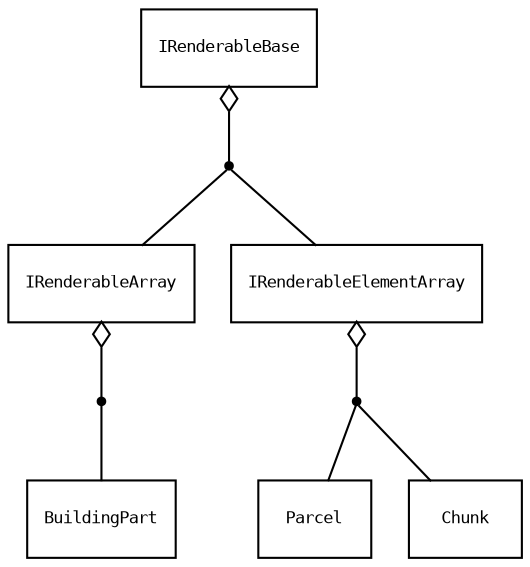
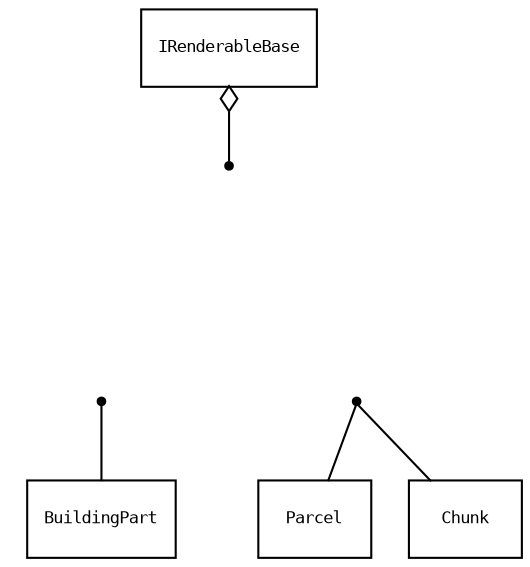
  digraph {
    concentrate=true
    fontname=Consolas
    fontsize=8
    node [fontname=Consolas fontsize=8 shape=record]
    edge [arrowtail=odiamond dir=none fontname=Consolas fontsize=8]
    BuildingPart
    Parcel
    Chunk
    a [shape=point]
-   IRenderableArray
-   IRenderableElementArray
    IRenderableBase
    b [shape=point]
    c [shape=point]
    subgraph sub_1 {
      label="namespace Infrastructure"
      BuildingPart
      Parcel
    }
    subgraph sub_2 {
      label="namespace Terrain"
      Chunk
    }
-   a -> IRenderableArray
-   a -> IRenderableElementArray
-   IRenderableArray -> b [dir=back]
-   IRenderableElementArray -> c [dir=back]
    IRenderableBase -> a [dir=back]
    b -> BuildingPart
    c -> Parcel
    c -> Chunk
  }
